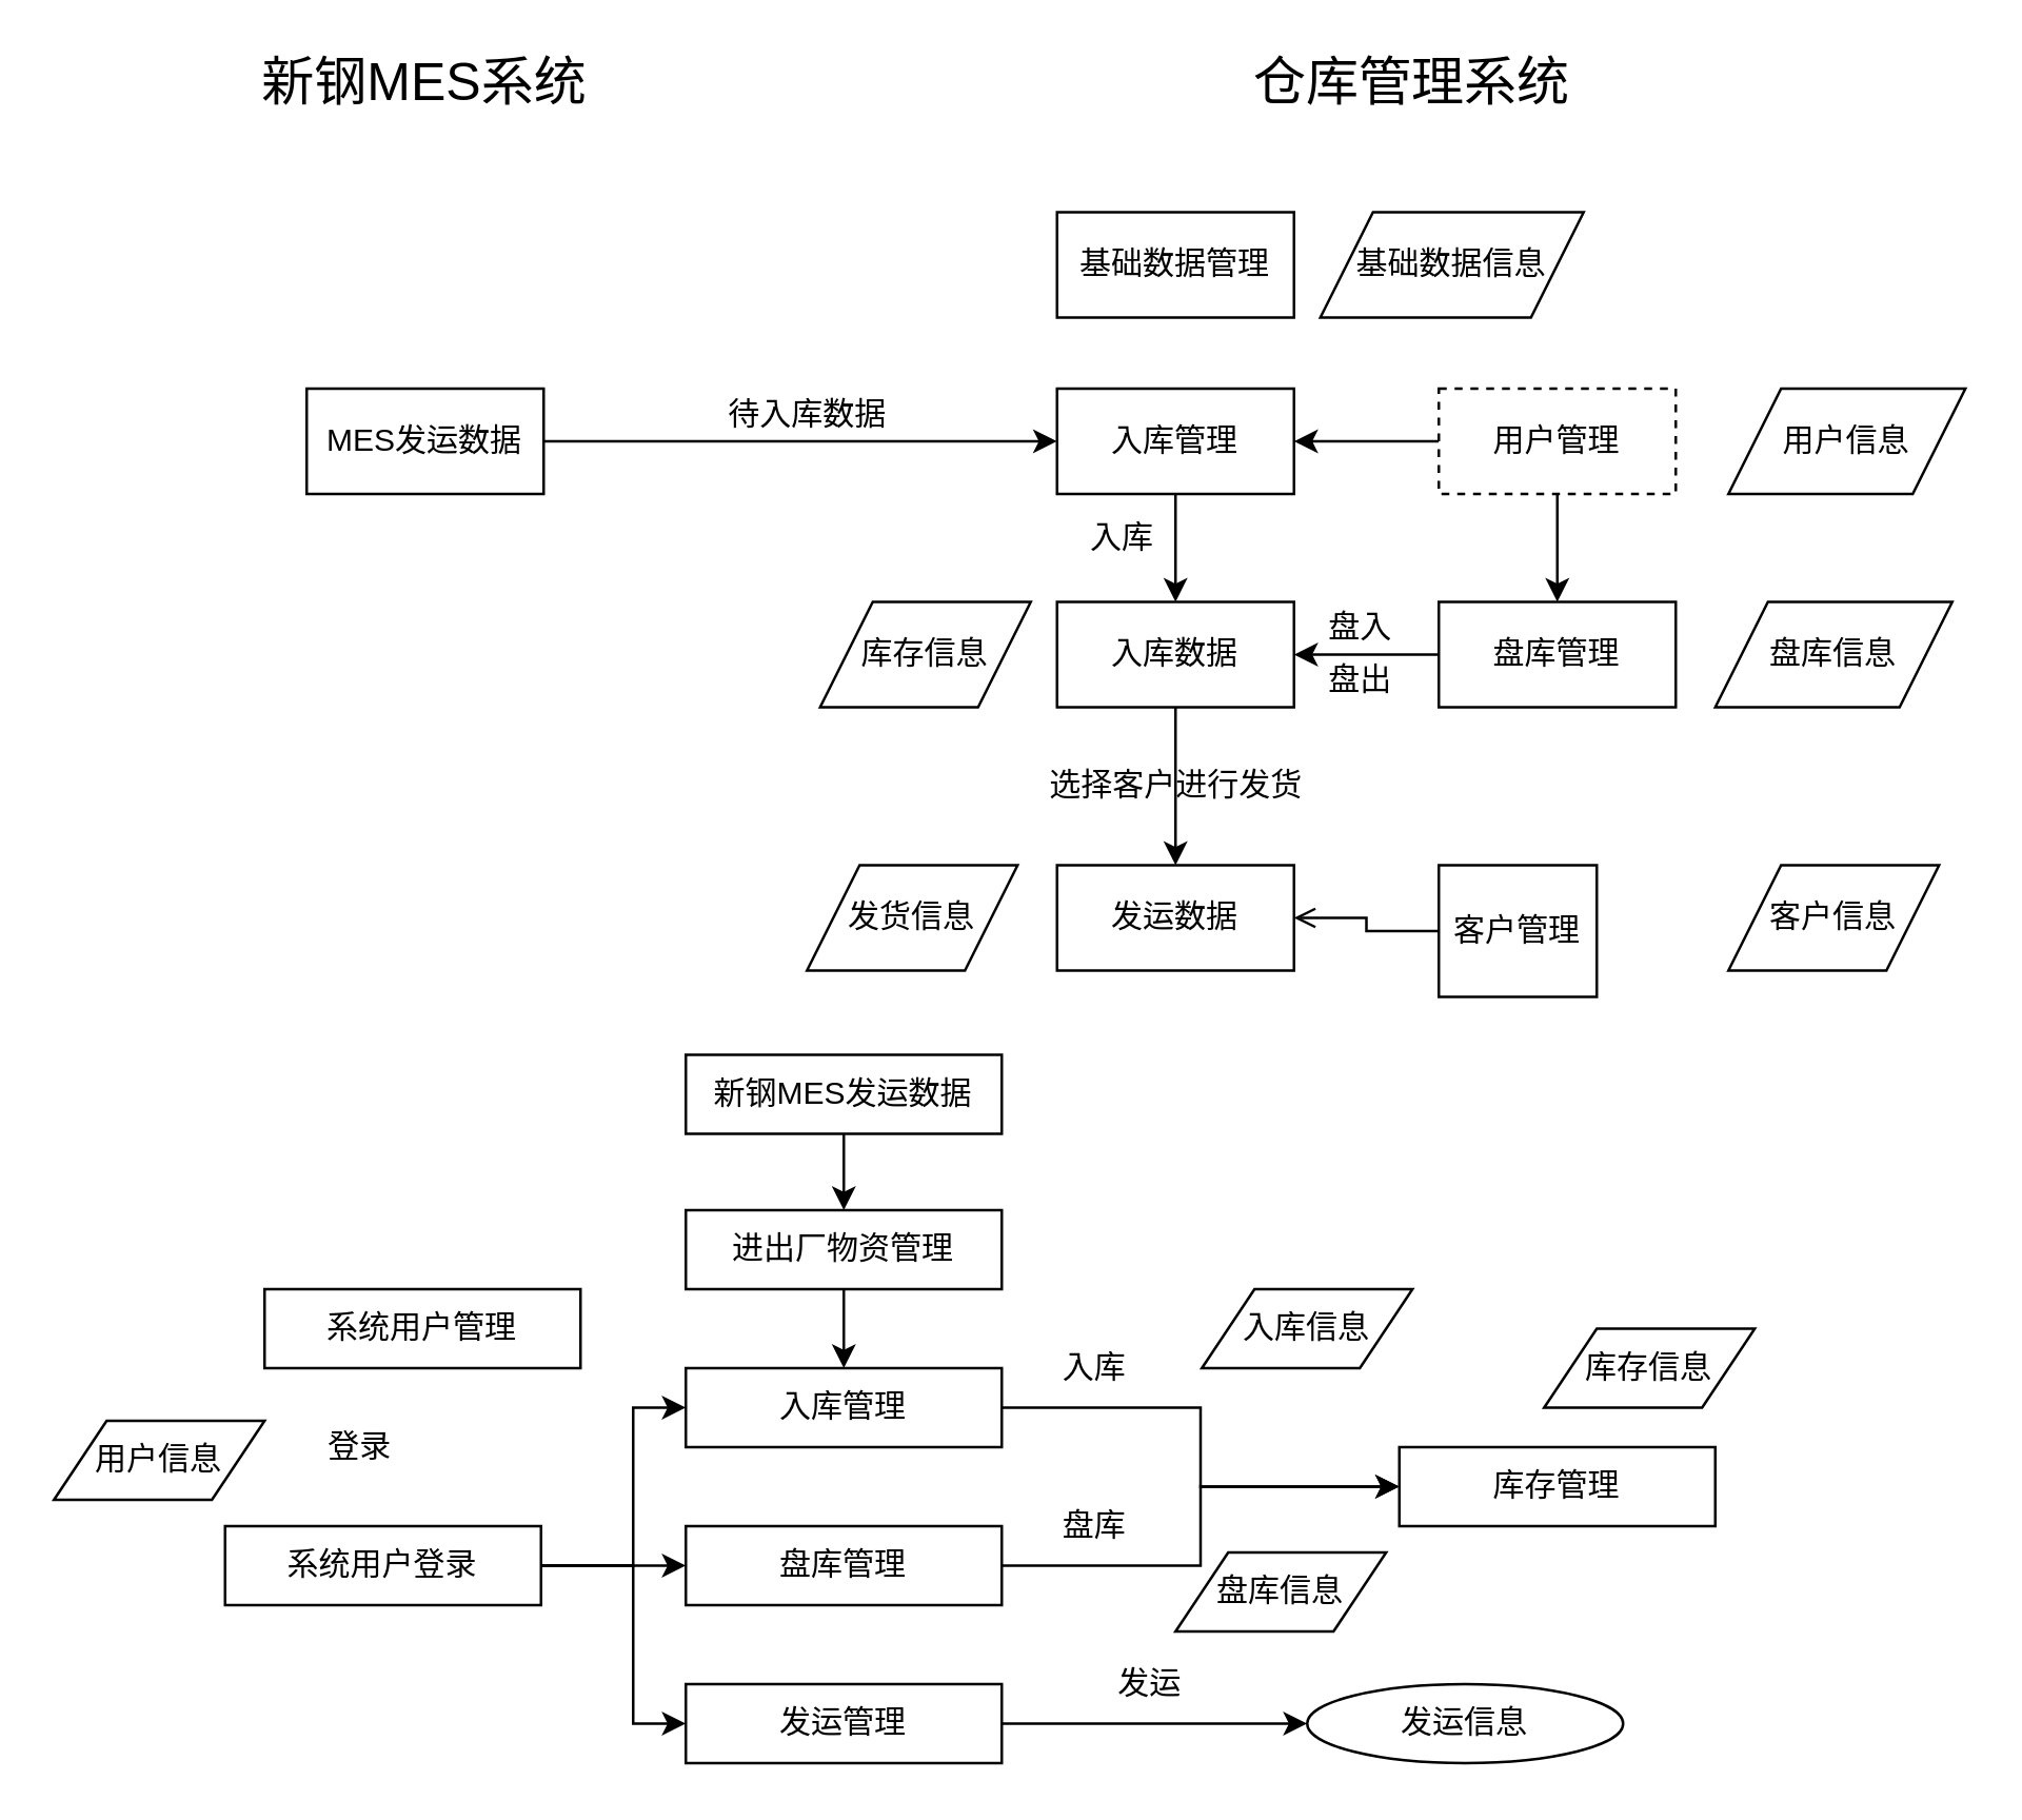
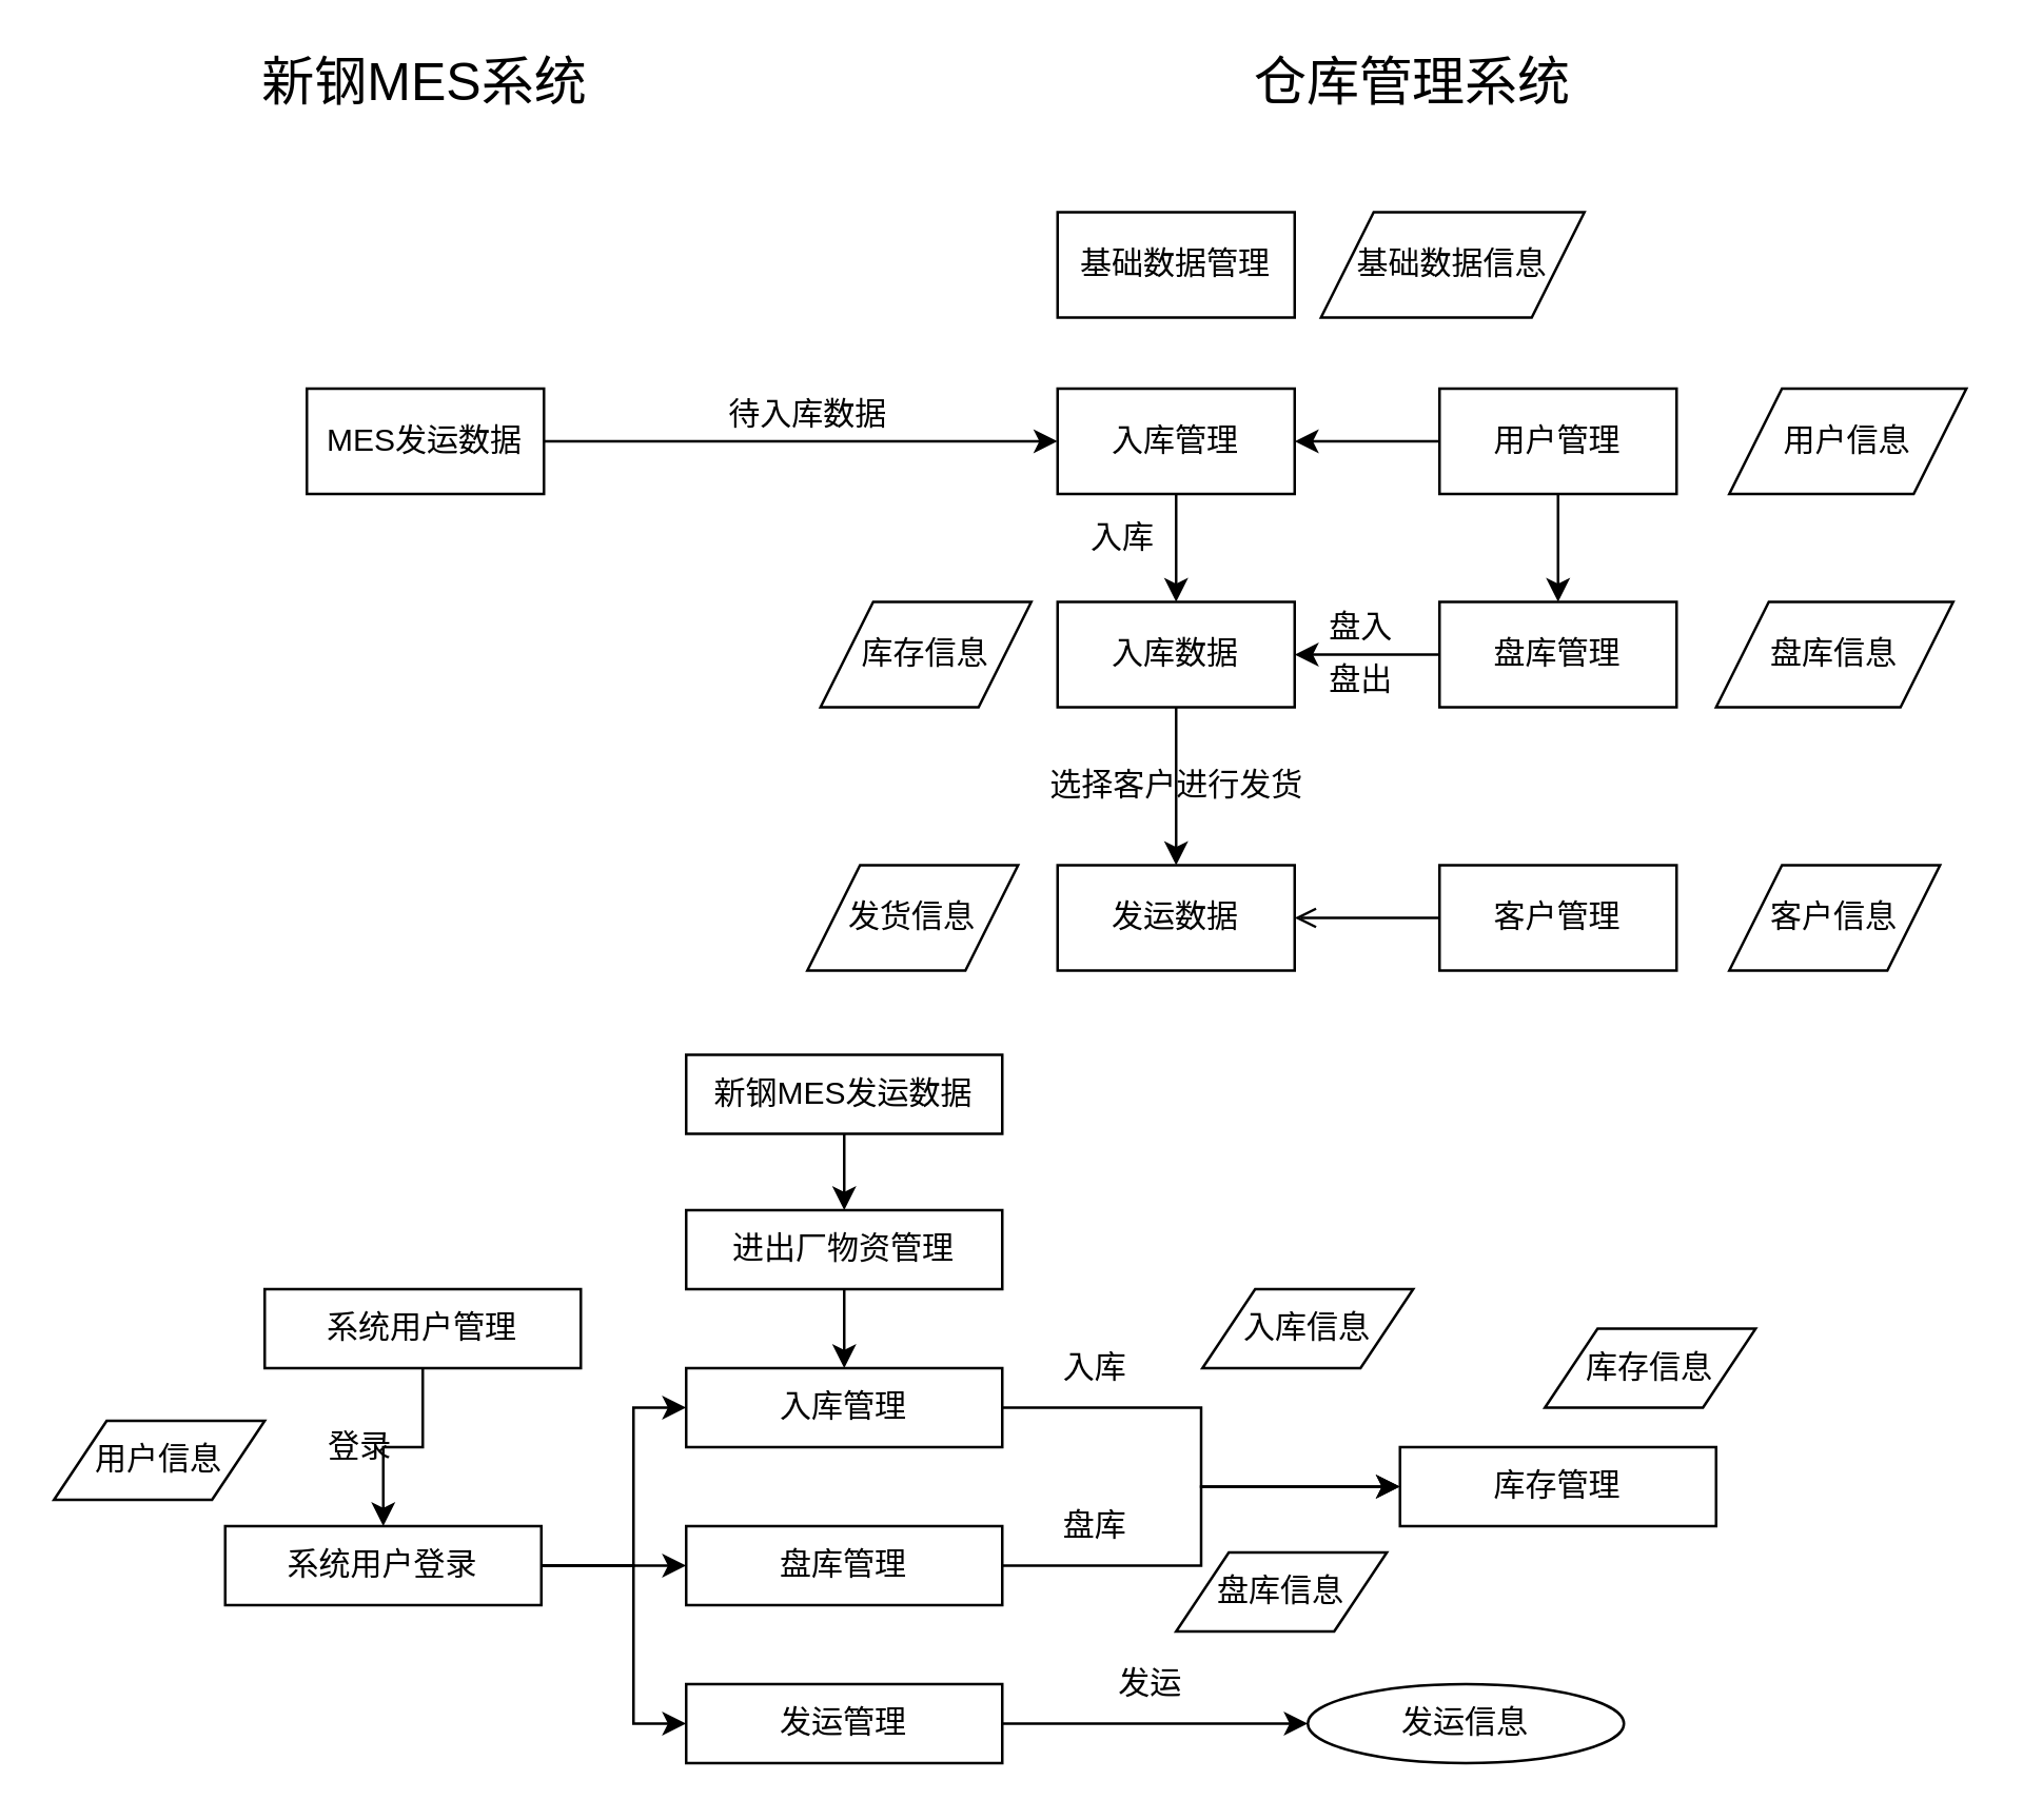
  <mxCell id="0" />
  <mxCell id="1" parent="0" />
  <mxCell id="2" value="&lt;font style=&quot;font-size: 20px&quot;&gt;仓库管理系统&lt;/font&gt;" style="text;html=1;strokeColor=none;fillColor=none;align=center;verticalAlign=middle;whiteSpace=wrap;rounded=0;" vertex="1" parent="1"><mxGeometry x="466" y="20" width="140" height="20" as="geometry" /></mxCell>
  <mxCell id="3" value="&lt;font style=&quot;font-size: 20px&quot;&gt;新钢MES系统&lt;/font&gt;" style="text;html=1;strokeColor=none;fillColor=none;align=center;verticalAlign=middle;whiteSpace=wrap;rounded=0;" vertex="1" parent="1"><mxGeometry x="96" y="20" width="130" height="20" as="geometry" /></mxCell>
  <mxCell id="4" value="" style="edgeStyle=orthogonalEdgeStyle;rounded=0;orthogonalLoop=1;jettySize=auto;html=1;" edge="1" parent="1" source="5" target="7"><mxGeometry relative="1" as="geometry"><Array as="points"><mxPoint x="316" y="167" /><mxPoint x="316" y="167" /></Array></mxGeometry></mxCell>
  <mxCell id="5" value="MES发运数据" style="rounded=0;whiteSpace=wrap;html=1;" vertex="1" parent="1"><mxGeometry x="116" y="147" width="90" height="40" as="geometry" /></mxCell>
  <mxCell id="6" value="" style="edgeStyle=orthogonalEdgeStyle;rounded=0;orthogonalLoop=1;jettySize=auto;html=1;" edge="1" parent="1" source="7" target="9"><mxGeometry relative="1" as="geometry" /></mxCell>
  <mxCell id="7" value="入库管理" style="rounded=0;whiteSpace=wrap;html=1;" vertex="1" parent="1"><mxGeometry x="401" y="147" width="90" height="40" as="geometry" /></mxCell>
  <mxCell id="8" value="" style="edgeStyle=orthogonalEdgeStyle;rounded=0;orthogonalLoop=1;jettySize=auto;html=1;" edge="1" parent="1" source="9" target="15"><mxGeometry relative="1" as="geometry" /></mxCell>
  <mxCell id="9" value="入库数据" style="rounded=0;whiteSpace=wrap;html=1;" vertex="1" parent="1"><mxGeometry x="401" y="228" width="90" height="40" as="geometry" /></mxCell>
  <mxCell id="10" value="入库" style="text;html=1;strokeColor=none;fillColor=none;align=center;verticalAlign=middle;whiteSpace=wrap;rounded=0;rotation=0;" vertex="1" parent="1"><mxGeometry x="406" y="190" width="40" height="28" as="geometry" /></mxCell>
  <mxCell id="11" value="盘库管理" style="rounded=0;whiteSpace=wrap;html=1;" vertex="1" parent="1"><mxGeometry x="546" y="228" width="90" height="40" as="geometry" /></mxCell>
  <mxCell id="12" value="盘入" style="text;html=1;align=center;verticalAlign=middle;resizable=0;points=[];autosize=1;strokeColor=none;" vertex="1" parent="1"><mxGeometry x="496" y="228" width="40" height="20" as="geometry" /></mxCell>
  <mxCell id="13" value="盘出" style="text;html=1;align=center;verticalAlign=middle;resizable=0;points=[];autosize=1;strokeColor=none;" vertex="1" parent="1"><mxGeometry x="496" y="248" width="40" height="20" as="geometry" /></mxCell>
  <mxCell id="14" value="" style="endArrow=classic;html=1;entryX=1;entryY=0.5;entryDx=0;entryDy=0;exitX=0;exitY=0.5;exitDx=0;exitDy=0;" edge="1" parent="1" source="11" target="9"><mxGeometry width="50" height="50" relative="1" as="geometry"><mxPoint x="326" y="268" as="sourcePoint" /><mxPoint x="376" y="218" as="targetPoint" /></mxGeometry></mxCell>
  <mxCell id="15" value="发运数据" style="rounded=0;whiteSpace=wrap;html=1;" vertex="1" parent="1"><mxGeometry x="401" y="328" width="90" height="40" as="geometry" /></mxCell>
  <mxCell id="16" value="选择客户进行发货" style="text;html=1;align=center;verticalAlign=middle;resizable=0;points=[];autosize=1;strokeColor=none;" vertex="1" parent="1"><mxGeometry x="391" y="288" width="110" height="20" as="geometry" /></mxCell>
  <mxCell id="17" value="" style="edgeStyle=orthogonalEdgeStyle;rounded=0;orthogonalLoop=1;jettySize=auto;html=1;endArrow=open;" edge="1" parent="1" source="18" target="15"><mxGeometry relative="1" as="geometry" /></mxCell>
- <mxCell id="18" value="客户管理" style="rounded=0;whiteSpace=wrap;html=1;" vertex="1" parent="1"><mxGeometry x="546" y="328" width="60" height="50" as="geometry" /></mxCell>
+ <mxCell id="18" value="客户管理" style="rounded=0;whiteSpace=wrap;html=1;" vertex="1" parent="1"><mxGeometry x="546" y="328" width="90" height="40" as="geometry" /></mxCell>
  <mxCell id="19" value="客户信息" style="shape=parallelogram;perimeter=parallelogramPerimeter;whiteSpace=wrap;html=1;fixedSize=1;" vertex="1" parent="1"><mxGeometry x="656" y="328" width="80" height="40" as="geometry" /></mxCell>
  <mxCell id="20" value="发货信息" style="shape=parallelogram;perimeter=parallelogramPerimeter;whiteSpace=wrap;html=1;fixedSize=1;" vertex="1" parent="1"><mxGeometry x="306" y="328" width="80" height="40" as="geometry" /></mxCell>
  <mxCell id="21" value="库存信息" style="shape=parallelogram;perimeter=parallelogramPerimeter;whiteSpace=wrap;html=1;fixedSize=1;" vertex="1" parent="1"><mxGeometry x="311" y="228" width="80" height="40" as="geometry" /></mxCell>
  <mxCell id="22" value="" style="edgeStyle=orthogonalEdgeStyle;rounded=0;orthogonalLoop=1;jettySize=auto;html=1;entryX=1;entryY=0.5;entryDx=0;entryDy=0;" edge="1" parent="1" source="24" target="7"><mxGeometry relative="1" as="geometry"><mxPoint x="496" y="167" as="targetPoint" /></mxGeometry></mxCell>
  <mxCell id="23" value="" style="edgeStyle=orthogonalEdgeStyle;rounded=0;orthogonalLoop=1;jettySize=auto;html=1;" edge="1" parent="1" source="24" target="11"><mxGeometry relative="1" as="geometry" /></mxCell>
- <mxCell id="24" value="用户管理" style="rounded=0;whiteSpace=wrap;html=1;dashed=1;" vertex="1" parent="1"><mxGeometry x="546" y="147" width="90" height="40" as="geometry" /></mxCell>
+ <mxCell id="24" value="用户管理" style="rounded=0;whiteSpace=wrap;html=1;" vertex="1" parent="1"><mxGeometry x="546" y="147" width="90" height="40" as="geometry" /></mxCell>
  <mxCell id="25" value="盘库信息" style="shape=parallelogram;perimeter=parallelogramPerimeter;whiteSpace=wrap;html=1;fixedSize=1;" vertex="1" parent="1"><mxGeometry x="651" y="228" width="90" height="40" as="geometry" /></mxCell>
  <mxCell id="26" value="用户信息" style="shape=parallelogram;perimeter=parallelogramPerimeter;whiteSpace=wrap;html=1;fixedSize=1;" vertex="1" parent="1"><mxGeometry x="656" y="147" width="90" height="40" as="geometry" /></mxCell>
  <mxCell id="27" value="基础数据管理" style="rounded=0;whiteSpace=wrap;html=1;" vertex="1" parent="1"><mxGeometry x="401" y="80" width="90" height="40" as="geometry" /></mxCell>
  <mxCell id="28" value="基础数据信息" style="shape=parallelogram;perimeter=parallelogramPerimeter;whiteSpace=wrap;html=1;fixedSize=1;" vertex="1" parent="1"><mxGeometry x="501" y="80" width="100" height="40" as="geometry" /></mxCell>
  <mxCell id="29" value="待入库数据" style="text;html=1;align=center;verticalAlign=middle;resizable=0;points=[];autosize=1;strokeColor=none;" vertex="1" parent="1"><mxGeometry x="266" y="147" width="80" height="20" as="geometry" /></mxCell>
  <mxCell id="30" value="" style="edgeStyle=orthogonalEdgeStyle;rounded=0;orthogonalLoop=1;jettySize=auto;html=1;" edge="1" parent="1" source="33" target="35"><mxGeometry relative="1" as="geometry"><Array as="points"><mxPoint x="240" y="594" /><mxPoint x="240" y="534" /></Array></mxGeometry></mxCell>
  <mxCell id="31" value="" style="edgeStyle=orthogonalEdgeStyle;rounded=0;orthogonalLoop=1;jettySize=auto;html=1;" edge="1" parent="1" source="33" target="37"><mxGeometry relative="1" as="geometry" /></mxCell>
  <mxCell id="32" value="" style="edgeStyle=orthogonalEdgeStyle;rounded=0;orthogonalLoop=1;jettySize=auto;html=1;" edge="1" parent="1" source="33" target="39"><mxGeometry relative="1" as="geometry"><Array as="points"><mxPoint x="240" y="594" /><mxPoint x="240" y="654" /></Array></mxGeometry></mxCell>
  <mxCell id="33" value="系统用户登录" style="whiteSpace=wrap;html=1;" vertex="1" parent="1"><mxGeometry x="85" y="579" width="120" height="30" as="geometry" /></mxCell>
  <mxCell id="34" value="" style="edgeStyle=orthogonalEdgeStyle;rounded=0;orthogonalLoop=1;jettySize=auto;html=1;entryX=0;entryY=0.5;entryDx=0;entryDy=0;" edge="1" parent="1" source="35" target="40"><mxGeometry relative="1" as="geometry" /></mxCell>
  <mxCell id="35" value="入库管理" style="whiteSpace=wrap;html=1;" vertex="1" parent="1"><mxGeometry x="260" y="519" width="120" height="30" as="geometry" /></mxCell>
  <mxCell id="36" value="" style="edgeStyle=orthogonalEdgeStyle;rounded=0;orthogonalLoop=1;jettySize=auto;html=1;" edge="1" parent="1" source="37" target="40"><mxGeometry relative="1" as="geometry" /></mxCell>
  <mxCell id="37" value="盘库管理" style="whiteSpace=wrap;html=1;" vertex="1" parent="1"><mxGeometry x="260" y="579" width="120" height="30" as="geometry" /></mxCell>
  <mxCell id="38" value="" style="edgeStyle=orthogonalEdgeStyle;rounded=0;orthogonalLoop=1;jettySize=auto;html=1;" edge="1" parent="1" source="39" target="43"><mxGeometry relative="1" as="geometry" /></mxCell>
  <mxCell id="39" value="发运管理" style="whiteSpace=wrap;html=1;" vertex="1" parent="1"><mxGeometry x="260" y="639" width="120" height="30" as="geometry" /></mxCell>
  <mxCell id="40" value="库存管理" style="whiteSpace=wrap;html=1;" vertex="1" parent="1"><mxGeometry x="531" y="549" width="120" height="30" as="geometry" /></mxCell>
  <mxCell id="41" value="入库" style="text;html=1;align=center;verticalAlign=middle;resizable=0;points=[];autosize=1;strokeColor=none;" vertex="1" parent="1"><mxGeometry x="395" y="509" width="40" height="20" as="geometry" /></mxCell>
  <mxCell id="42" value="盘库" style="text;html=1;align=center;verticalAlign=middle;resizable=0;points=[];autosize=1;strokeColor=none;" vertex="1" parent="1"><mxGeometry x="395" y="569" width="40" height="20" as="geometry" /></mxCell>
  <mxCell id="43" value="发运信息" style="ellipse;whiteSpace=wrap;html=1;" vertex="1" parent="1"><mxGeometry x="496" y="639" width="120" height="30" as="geometry" /></mxCell>
  <mxCell id="44" value="发运" style="text;html=1;align=center;verticalAlign=middle;resizable=0;points=[];autosize=1;strokeColor=none;" vertex="1" parent="1"><mxGeometry x="416" y="629" width="40" height="20" as="geometry" /></mxCell>
+ <mxCell id="45" value="" style="edgeStyle=orthogonalEdgeStyle;rounded=0;orthogonalLoop=1;jettySize=auto;html=1;" edge="1" parent="1" source="46" target="33"><mxGeometry relative="1" as="geometry" /></mxCell>
  <mxCell id="46" value="系统用户管理" style="whiteSpace=wrap;html=1;" vertex="1" parent="1"><mxGeometry x="100" y="489" width="120" height="30" as="geometry" /></mxCell>
  <mxCell id="47" value="登录" style="text;html=1;align=center;verticalAlign=middle;resizable=0;points=[];autosize=1;strokeColor=none;" vertex="1" parent="1"><mxGeometry x="116" y="539" width="40" height="20" as="geometry" /></mxCell>
  <mxCell id="48" value="用户信息" style="shape=parallelogram;perimeter=parallelogramPerimeter;whiteSpace=wrap;html=1;fixedSize=1;" vertex="1" parent="1"><mxGeometry x="20" y="539" width="80" height="30" as="geometry" /></mxCell>
  <mxCell id="49" value="盘库信息" style="shape=parallelogram;perimeter=parallelogramPerimeter;whiteSpace=wrap;html=1;fixedSize=1;" vertex="1" parent="1"><mxGeometry x="446" y="589" width="80" height="30" as="geometry" /></mxCell>
  <mxCell id="50" value="入库信息" style="shape=parallelogram;perimeter=parallelogramPerimeter;whiteSpace=wrap;html=1;fixedSize=1;" vertex="1" parent="1"><mxGeometry x="456" y="489" width="80" height="30" as="geometry" /></mxCell>
  <mxCell id="51" value="库存信息" style="shape=parallelogram;perimeter=parallelogramPerimeter;whiteSpace=wrap;html=1;fixedSize=1;" vertex="1" parent="1"><mxGeometry x="586" y="504" width="80" height="30" as="geometry" /></mxCell>
  <mxCell id="52" value="" style="edgeStyle=orthogonalEdgeStyle;rounded=0;orthogonalLoop=1;jettySize=auto;html=1;" edge="1" parent="1" source="53"><mxGeometry relative="1" as="geometry"><mxPoint x="320" y="519" as="targetPoint" /></mxGeometry></mxCell>
  <mxCell id="53" value="进出厂物资管理" style="whiteSpace=wrap;html=1;" vertex="1" parent="1"><mxGeometry x="260" y="459" width="120" height="30" as="geometry" /></mxCell>
  <mxCell id="54" value="" style="edgeStyle=orthogonalEdgeStyle;rounded=0;orthogonalLoop=1;jettySize=auto;html=1;" edge="1" parent="1" source="55" target="53"><mxGeometry relative="1" as="geometry" /></mxCell>
  <mxCell id="55" value="新钢MES发运数据" style="whiteSpace=wrap;html=1;" vertex="1" parent="1"><mxGeometry x="260" y="400" width="120" height="30" as="geometry" /></mxCell>
